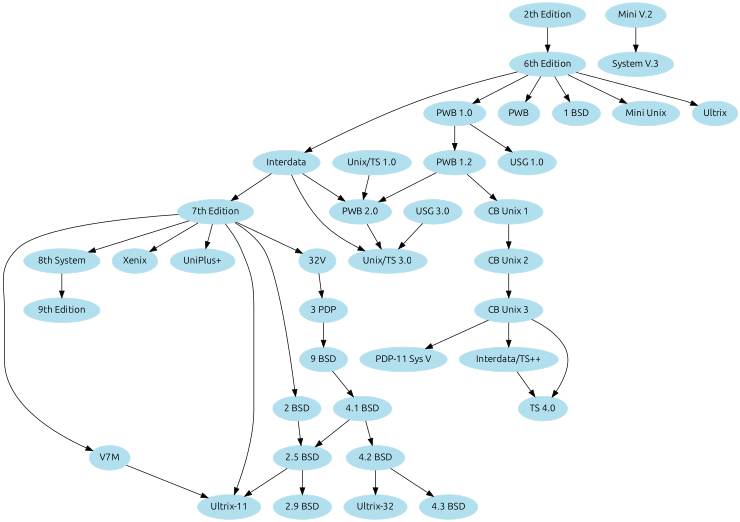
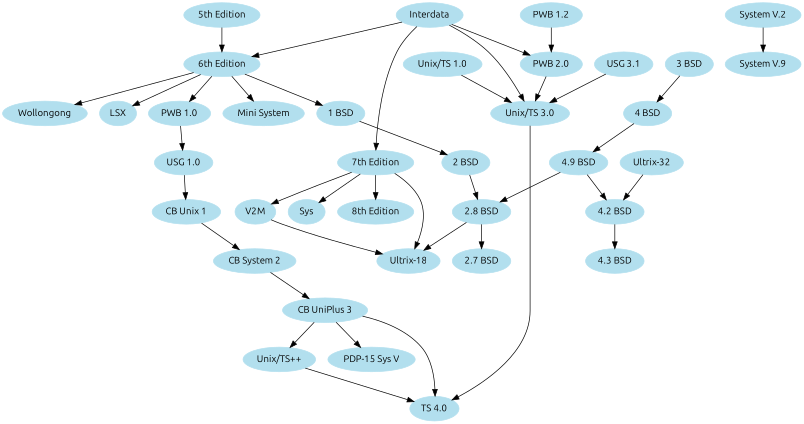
  digraph {
    fontname=Ubuntu
    node [color=lightblue2 fontname=Ubuntu style=filled]
    edge [fontname=Ubuntu]
-   "5th Edition" [label="2th Edition"]
+   "5th Edition"
    "6th Edition"
    "PWB 1.0"
-   LSX [label=PWB]
+   LSX
    "1 BSD"
-   "Mini Unix"
-   Wollongong [label=Ultrix]
+   "Mini Unix" [label="Mini System"]
+   Wollongong
    Interdata
    "PWB 1.2"
    "USG 1.0"
    "2 BSD"
    "Unix/TS 3.0"
    "PWB 2.0"
    "7th Edition"
    "CB Unix 1"
-   "2.8 BSD" [label="2.5 BSD"]
+   "2.8 BSD"
    "TS 4.0"
-   "8th Edition" [label="8th System"]
-   "32V"
-   V7M
-   "Ultrix-11"
-   Xenix
-   "UniPlus+"
-   "9th Edition"
-   "3 BSD" [label="3 PDP"]
-   "4 BSD" [label="9 BSD"]
-   "2.9 BSD"
-   "4.1 BSD"
+   "8th Edition"
+   V7M [label=V2M]
+   "Ultrix-11" [label="Ultrix-18"]
+   Xenix [label=Sys]
+   "3 BSD"
+   "4 BSD"
+   "2.9 BSD" [label="2.7 BSD"]
+   "4.1 BSD" [label="4.9 BSD"]
    "4.2 BSD"
    "4.3 BSD"
    "Ultrix-32"
-   "CB Unix 2"
-   "CB Unix 3"
-   "USG 3.0"
-   "Unix/TS++" [label="Interdata/TS++"]
-   "PDP-11 Sys V"
+   "CB Unix 2" [label="CB System 2"]
+   "CB Unix 3" [label="CB UniPlus 3"]
+   "USG 3.0" [label="USG 3.1"]
+   "Unix/TS++"
+   "PDP-11 Sys V" [label="PDP-15 Sys V"]
    "Unix/TS 1.0"
-   "System V.2" [label="Mini V.2"]
-   "System V.3"
+   "System V.2"
+   "System V.3" [label="System V.9"]
    "5th Edition" -> "6th Edition"
    "6th Edition" -> "PWB 1.0"
    "6th Edition" -> LSX
    "6th Edition" -> "1 BSD"
    "6th Edition" -> "Mini Unix"
    "6th Edition" -> Wollongong
-   "6th Edition" -> Interdata
-   "PWB 1.0" -> "PWB 1.2"
+   Interdata -> "6th Edition"
    "PWB 1.0" -> "USG 1.0"
-   "7th Edition" -> "2 BSD"
+   "1 BSD" -> "2 BSD"
    Interdata -> "Unix/TS 3.0"
    Interdata -> "PWB 2.0"
    Interdata -> "7th Edition"
    "PWB 1.2" -> "PWB 2.0"
-   "PWB 1.2" -> "CB Unix 1"
+   "USG 1.0" -> "CB Unix 1"
    "2 BSD" -> "2.8 BSD"
+   "Unix/TS 3.0" -> "TS 4.0"
    "PWB 2.0" -> "Unix/TS 3.0"
    "7th Edition" -> "8th Edition"
-   "7th Edition" -> "32V"
    "7th Edition" -> V7M
    "7th Edition" -> "Ultrix-11"
    "7th Edition" -> Xenix
-   "7th Edition" -> "UniPlus+"
    "CB Unix 1" -> "CB Unix 2"
    "2.8 BSD" -> "Ultrix-11"
    "2.8 BSD" -> "2.9 BSD"
-   "8th Edition" -> "9th Edition"
-   "32V" -> "3 BSD"
    V7M -> "Ultrix-11"
    "3 BSD" -> "4 BSD"
    "4 BSD" -> "4.1 BSD"
    "4.1 BSD" -> "2.8 BSD"
    "4.1 BSD" -> "4.2 BSD"
    "4.2 BSD" -> "4.3 BSD"
-   "4.2 BSD" -> "Ultrix-32"
+   "Ultrix-32" -> "4.2 BSD"
    "CB Unix 2" -> "CB Unix 3"
    "CB Unix 3" -> "TS 4.0"
    "CB Unix 3" -> "Unix/TS++"
    "CB Unix 3" -> "PDP-11 Sys V"
    "USG 3.0" -> "Unix/TS 3.0"
    "Unix/TS++" -> "TS 4.0"
-   "Unix/TS 1.0" -> "PWB 2.0"
+   "Unix/TS 1.0" -> "Unix/TS 3.0"
    "System V.2" -> "System V.3"
  }
